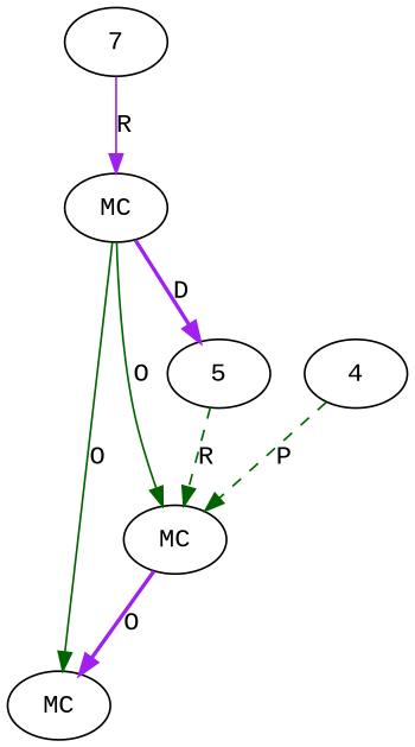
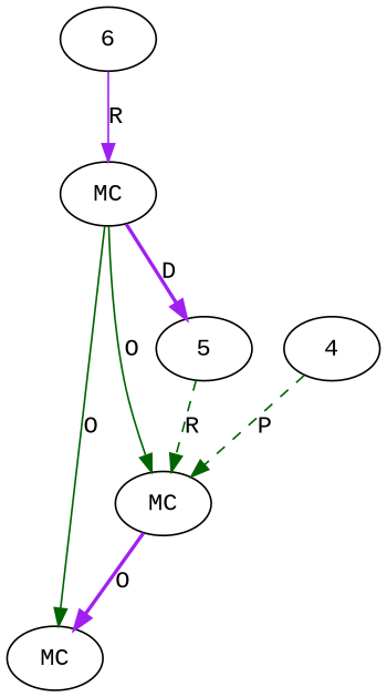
  digraph {
    fontname="Liberation Mono"
    node [fontname="Liberation Mono" t=Attributes]
    edge [color=darkgreen fontname="Liberation Mono" style=solid]
    n1 [l=35 label=MC s="parseHeader()" t=OSGiHeader]
    n2 [l=32 label=MC s="getValue()"]
    4 [t=String v="Import-Package"]
    5 [n=attrs]
    n5 [l=32 label=MC s="getMainAttributes()" t=Manifest]
-   7 [n=manifest t=Manifest]
+   7 [n=manifest t=Manifest label=6]
    n2 -> n1 [color=purple label=O style=bold]
    4 -> n2 [label=P style=dashed]
    5 -> n2 [label=R style=dashed]
    n5 -> n1 [label=O]
    n5 -> n2 [label=O]
    n5 -> 5 [color=purple label=D style=bold]
    7 -> n5 [color=purple label=R]
  }
